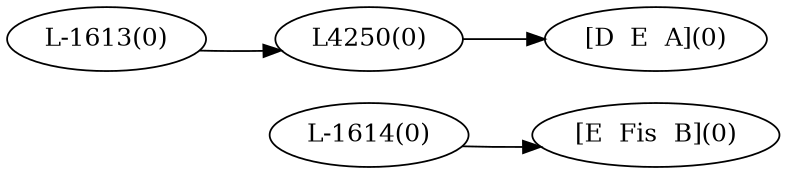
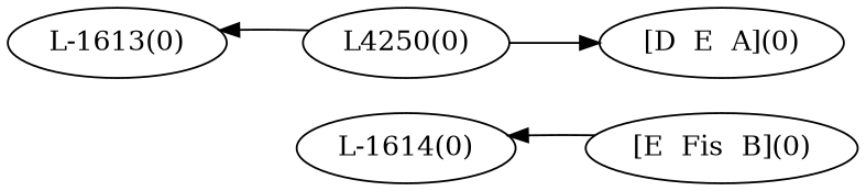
  digraph {
    rankdir=LR
    "L-1614(0)"
    "L4250(0)"
    "L-1613(0)"
    "[E  Fis  B](0)"
    "[D  E  A](0)"
    subgraph sub_1 {
      rank=same
      "L-1614(0)"
      "L4250(0)"
    }
    subgraph sub_2 {
      rank=min
      "L-1613(0)"
    }
    subgraph sub_3 {
      rank=max
      "[E  Fis  B](0)"
      "[D  E  A](0)"
    }
-   "L-1614(0)" -> "[E  Fis  B](0)"
+   "[E  Fis  B](0)" -> "L-1614(0)"
    "L4250(0)" -> "[D  E  A](0)"
-   "L-1613(0)" -> "L4250(0)"
+   "L4250(0)" -> "L-1613(0)"
  }
